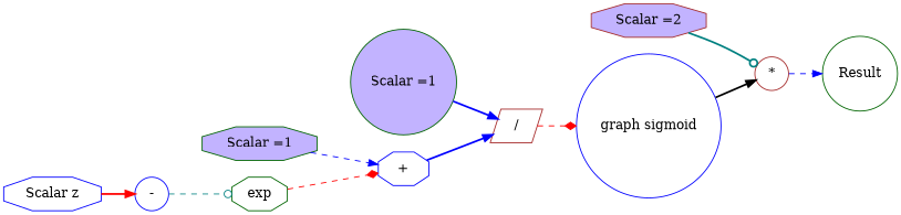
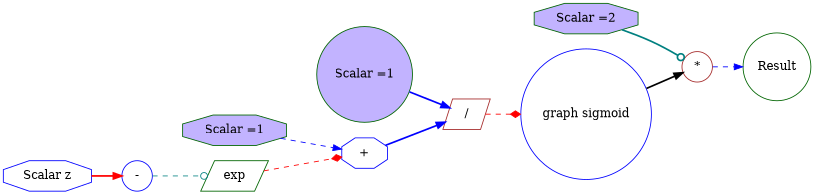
  digraph {
    rankdir=LR
    node [color=darkgreen shape=circle]
    edge [arrowhead=normal color=blue style=dashed]
    n1 [color=brown label="*"]
    Result
-   n3 [color=brown fillcolor=".7 .3 1.0" label="Scalar =2" shape=octagon style=filled]
+   n3 [fillcolor=".7 .3 1.0" label="Scalar =2" shape=octagon style=filled]
    n4 [color=blue label="graph sigmoid"]
    n5 [color=brown label="/" shape=parallelogram]
    n6 [fillcolor=".7 .3 1.0" label="Scalar =1" style=filled]
    n7 [color=blue label="+" shape=octagon]
    n8 [fillcolor=".7 .3 1.0" label="Scalar =1" shape=octagon style=filled]
-   n9 [label=exp shape=octagon]
+   n9 [label=exp shape=parallelogram]
    n10 [color=blue label="-"]
    n11 [color=blue label="Scalar z" shape=octagon]
    n1 -> Result
    n3 -> n1 [arrowhead=odot color=teal style=bold]
    n4 -> n1 [color=black style=bold]
    n5 -> n4 [arrowhead=diamond color=red]
    n6 -> n5 [style=bold]
    n7 -> n5 [style=bold]
    n8 -> n7
    n9 -> n7 [arrowhead=diamond color=red]
    n10 -> n9 [arrowhead=odot color=teal]
    n11 -> n10 [color=red style=bold]
  }
